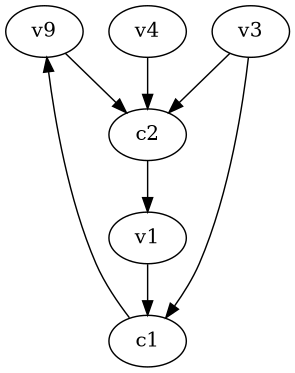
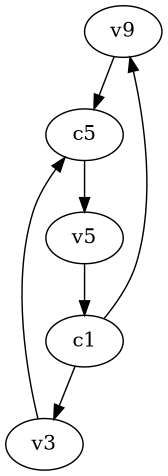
  strict digraph {
    edge [weight=1]
    n1 [label=v9]
    c1
-   c2
-   v1
+   c2 [label=c5]
+   v1 [label=v5]
    v3
-   v4
    n1 -> c2
    c1 -> n1
    c2 -> v1
    v1 -> c1
-   v3 -> c1
+   c1 -> v3
    v3 -> c2
-   v4 -> c2
  }
